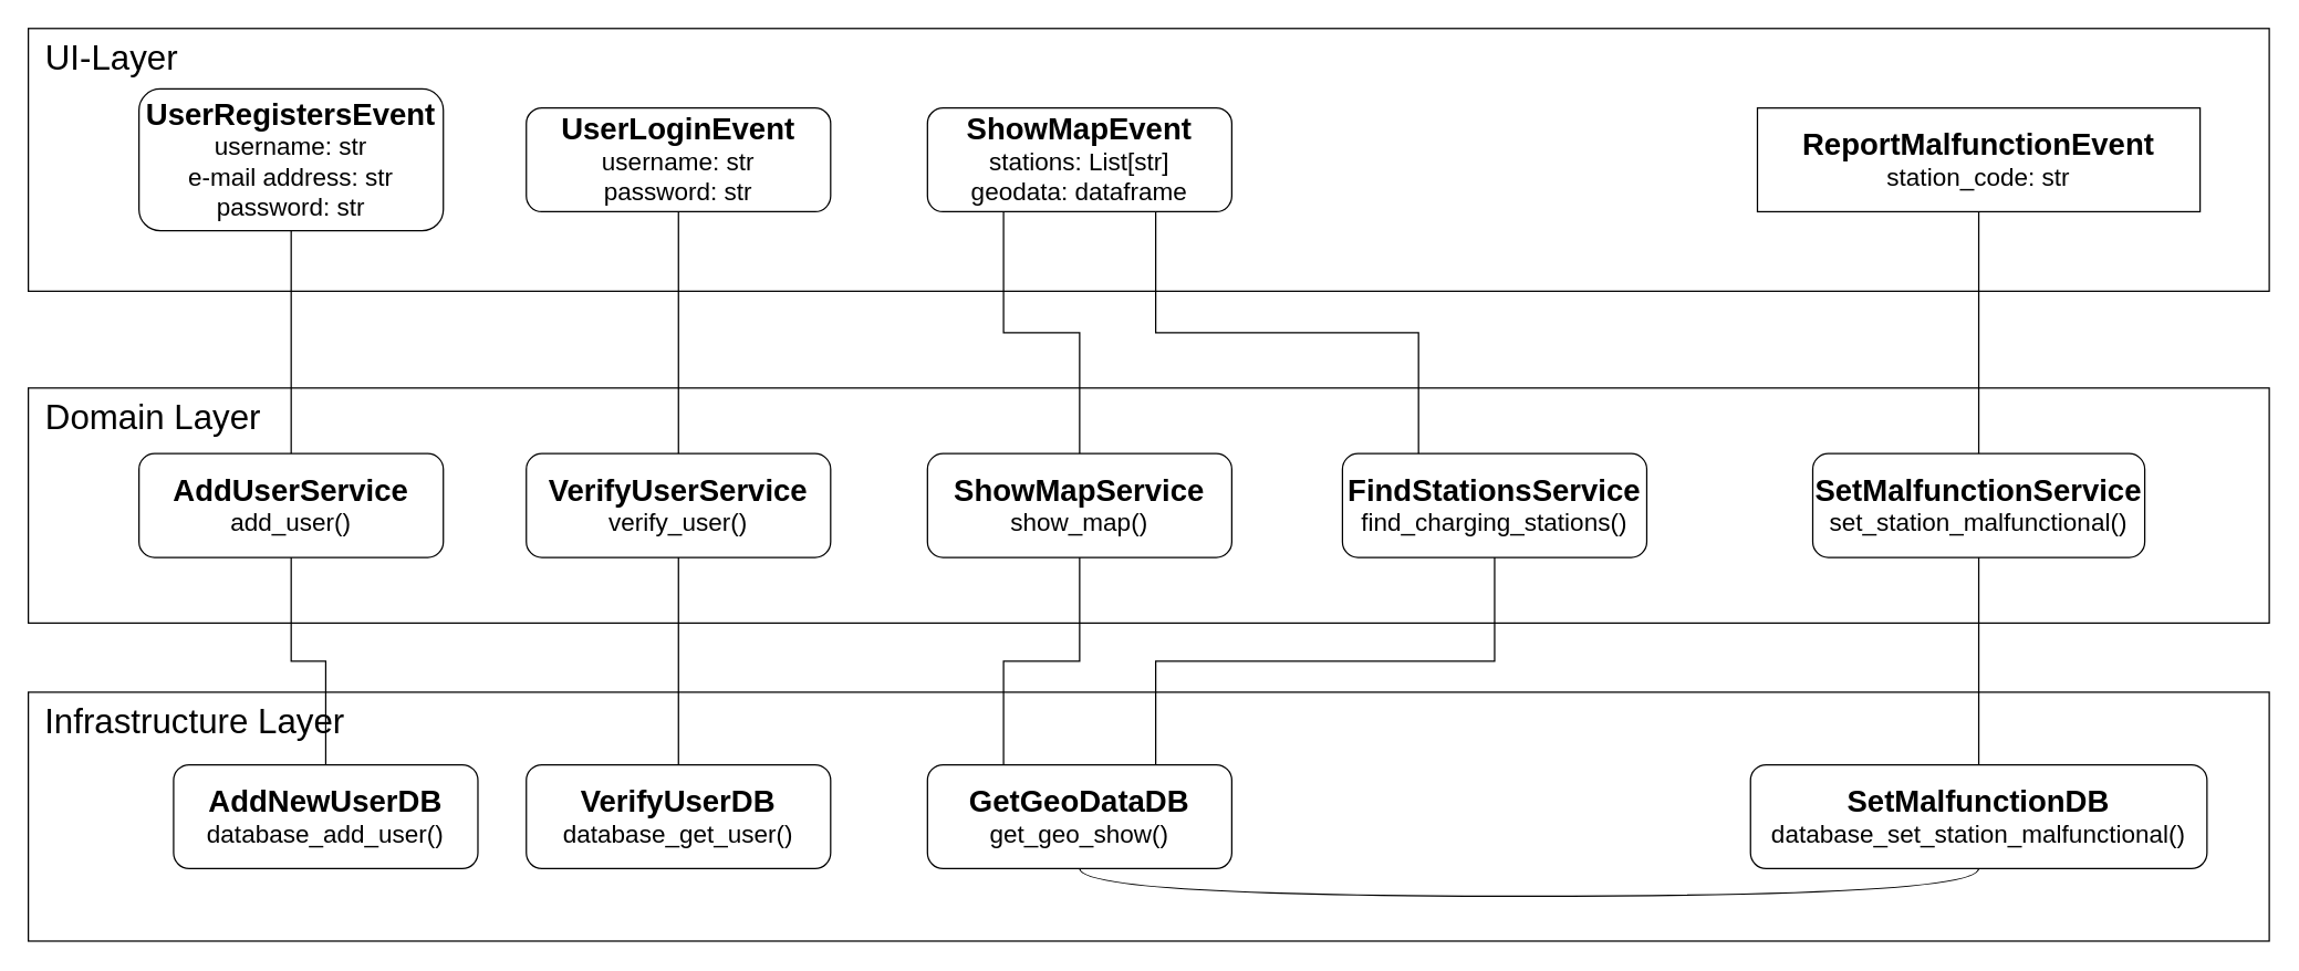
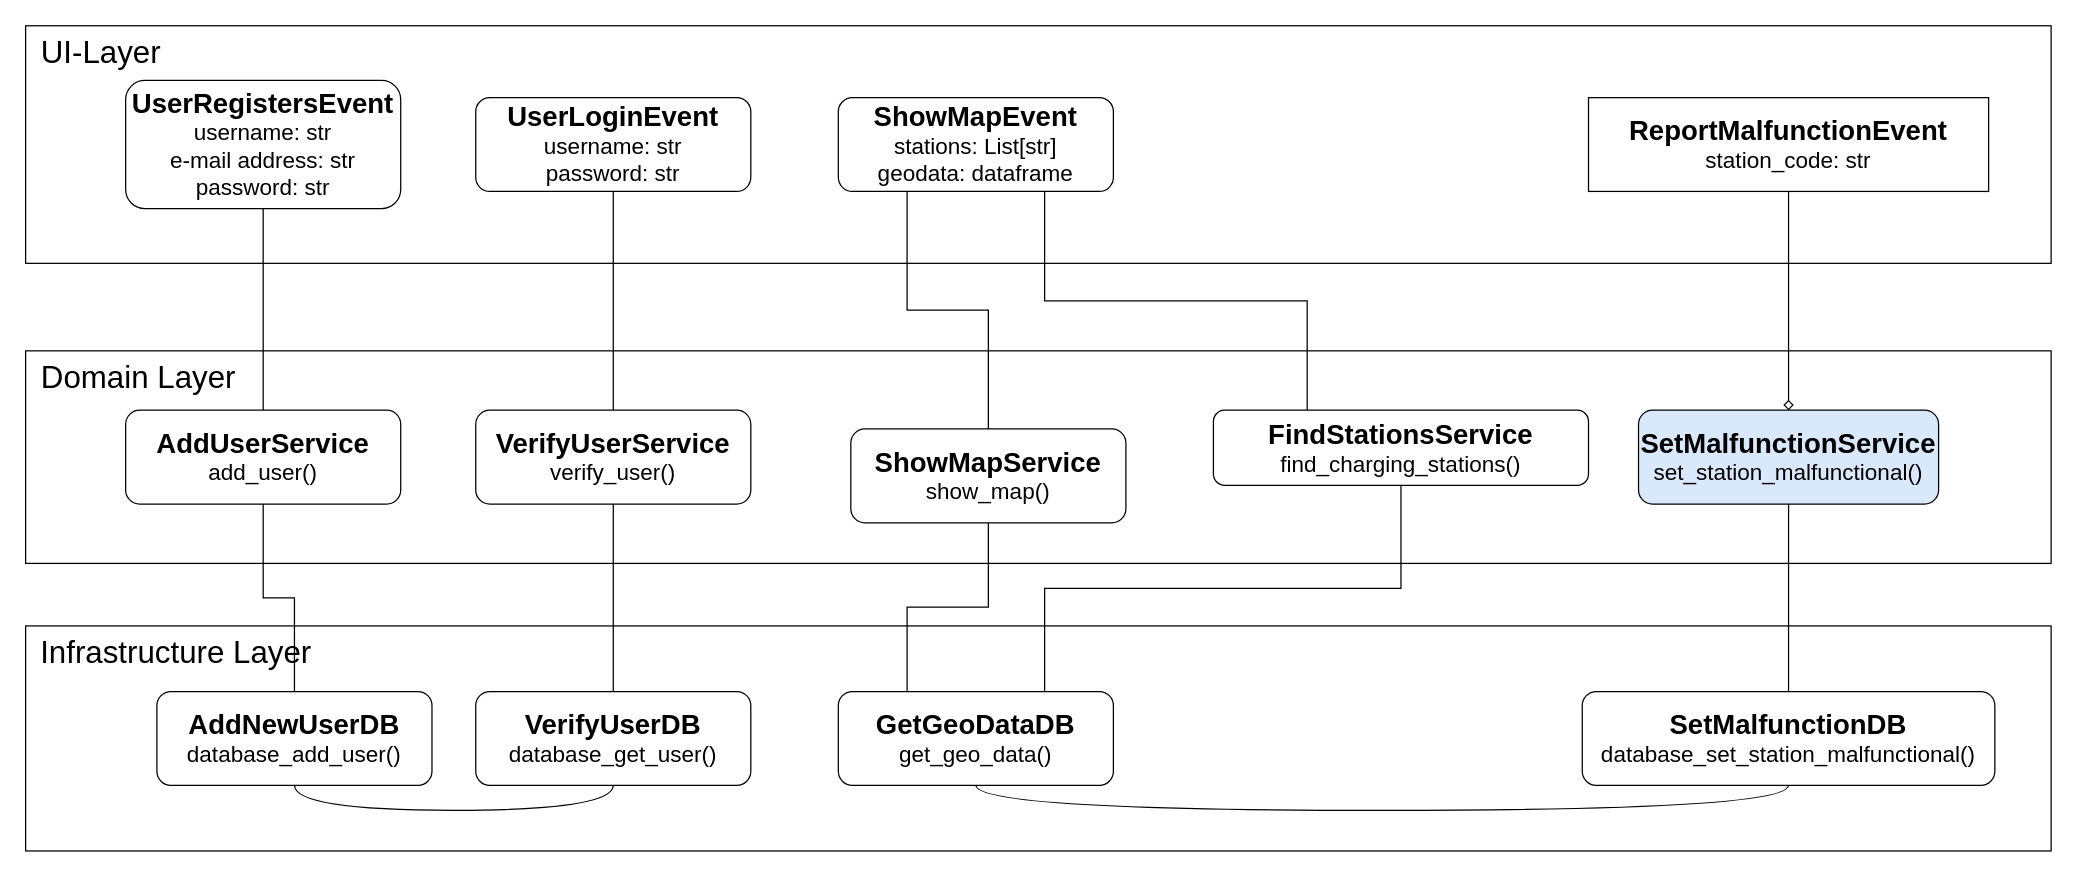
  <mxCell id="0" />
  <mxCell id="1" parent="0" />
  <mxCell id="2" value="" style="rounded=0;whiteSpace=wrap;html=1;" vertex="1" parent="1"><mxGeometry x="20" y="500" width="1620" height="180" as="geometry" /></mxCell>
  <mxCell id="3" value="" style="rounded=0;whiteSpace=wrap;html=1;" vertex="1" parent="1"><mxGeometry x="20" y="20" width="1620" height="190" as="geometry" /></mxCell>
  <mxCell id="4" value="" style="rounded=0;whiteSpace=wrap;html=1;" vertex="1" parent="1"><mxGeometry x="20" y="280" width="1620" height="170" as="geometry" /></mxCell>
  <mxCell id="5" value="&lt;font style=&quot;font-size: 25px;&quot;&gt;UI-Lay&lt;/font&gt;&lt;span style=&quot;font-size: 25px; background-color: initial;&quot;&gt;er&lt;/span&gt;" style="text;html=1;align=center;verticalAlign=middle;resizable=0;points=[];autosize=1;strokeColor=none;fillColor=none;" vertex="1" parent="1"><mxGeometry x="20" y="20" width="120" height="40" as="geometry" /></mxCell>
  <mxCell id="6" style="edgeStyle=orthogonalEdgeStyle;rounded=0;orthogonalLoop=1;jettySize=auto;html=1;exitX=0.5;exitY=1;exitDx=0;exitDy=0;endArrow=none;endFill=0;" edge="1" parent="1" source="7" target="14"><mxGeometry relative="1" as="geometry" /></mxCell>
  <mxCell id="7" value="&lt;font style=&quot;font-size: 22px;&quot;&gt;&lt;b style=&quot;&quot;&gt;UserRegistersEvent&lt;/b&gt;&lt;/font&gt;&lt;div&gt;&lt;font style=&quot;font-size: 18px;&quot;&gt;username: str&lt;/font&gt;&lt;/div&gt;&lt;div&gt;&lt;font style=&quot;font-size: 18px;&quot;&gt;e-mail address: str&lt;/font&gt;&lt;/div&gt;&lt;div&gt;&lt;font style=&quot;font-size: 18px;&quot;&gt;password: str&lt;/font&gt;&lt;/div&gt;" style="rounded=1;whiteSpace=wrap;html=1;" vertex="1" parent="1"><mxGeometry x="100" y="63.75" width="220" height="102.5" as="geometry" /></mxCell>
  <mxCell id="8" value="&lt;span style=&quot;font-size: 25px;&quot;&gt;Domain Layer&lt;/span&gt;" style="text;html=1;align=center;verticalAlign=middle;resizable=0;points=[];autosize=1;strokeColor=none;fillColor=none;" vertex="1" parent="1"><mxGeometry x="20" y="280" width="180" height="40" as="geometry" /></mxCell>
  <mxCell id="9" value="&lt;span style=&quot;font-size: 25px;&quot;&gt;Infrastructure Layer&lt;/span&gt;" style="text;html=1;align=center;verticalAlign=middle;resizable=0;points=[];autosize=1;strokeColor=none;fillColor=none;" vertex="1" parent="1"><mxGeometry x="20" y="500" width="240" height="40" as="geometry" /></mxCell>
  <mxCell id="10" style="edgeStyle=orthogonalEdgeStyle;rounded=0;orthogonalLoop=1;jettySize=auto;html=1;exitX=0.25;exitY=1;exitDx=0;exitDy=0;endArrow=none;endFill=0;" edge="1" parent="1" source="12" target="18"><mxGeometry relative="1" as="geometry" /></mxCell>
  <mxCell id="11" style="edgeStyle=orthogonalEdgeStyle;rounded=0;orthogonalLoop=1;jettySize=auto;html=1;exitX=0.75;exitY=1;exitDx=0;exitDy=0;entryX=0.25;entryY=0;entryDx=0;entryDy=0;endArrow=none;endFill=0;" edge="1" parent="1" source="12" target="27"><mxGeometry relative="1" as="geometry" /></mxCell>
  <mxCell id="12" value="&lt;font style=&quot;font-size: 22px;&quot;&gt;&lt;b style=&quot;&quot;&gt;ShowMapEvent&lt;/b&gt;&lt;/font&gt;&lt;div&gt;&lt;font style=&quot;font-size: 18px;&quot;&gt;stations: List[str]&lt;/font&gt;&lt;/div&gt;&lt;div&gt;&lt;font style=&quot;font-size: 18px;&quot;&gt;geodata: dataframe&lt;/font&gt;&lt;/div&gt;" style="rounded=1;whiteSpace=wrap;html=1;" vertex="1" parent="1"><mxGeometry x="670" y="77.5" width="220" height="75" as="geometry" /></mxCell>
  <mxCell id="13" style="edgeStyle=orthogonalEdgeStyle;rounded=0;orthogonalLoop=1;jettySize=auto;html=1;exitX=0.5;exitY=1;exitDx=0;exitDy=0;endArrow=none;endFill=0;" edge="1" parent="1" source="14" target="16"><mxGeometry relative="1" as="geometry" /></mxCell>
  <mxCell id="14" value="&lt;font style=&quot;font-size: 22px;&quot;&gt;&lt;b style=&quot;&quot;&gt;AddUserService&lt;/b&gt;&lt;/font&gt;&lt;div&gt;&lt;span style=&quot;font-size: 18px;&quot;&gt;add_user()&lt;/span&gt;&lt;/div&gt;" style="rounded=1;whiteSpace=wrap;html=1;" vertex="1" parent="1"><mxGeometry x="100" y="327.5" width="220" height="75" as="geometry" /></mxCell>
+ <mxCell id="15" style="edgeStyle=orthogonalEdgeStyle;rounded=0;orthogonalLoop=1;jettySize=auto;html=1;exitX=0.5;exitY=1;exitDx=0;exitDy=0;entryX=0.5;entryY=1;entryDx=0;entryDy=0;curved=1;endArrow=none;endFill=0;" edge="1" parent="1" source="16" target="25"><mxGeometry relative="1" as="geometry" /></mxCell>
  <mxCell id="16" value="&lt;font style=&quot;font-size: 22px;&quot;&gt;&lt;b style=&quot;&quot;&gt;AddNewUserDB&lt;/b&gt;&lt;/font&gt;&lt;div&gt;&lt;span style=&quot;font-size: 18px;&quot;&gt;database_add_user()&lt;/span&gt;&lt;/div&gt;" style="rounded=1;whiteSpace=wrap;html=1;" vertex="1" parent="1"><mxGeometry x="125" y="552.5" width="220" height="75" as="geometry" /></mxCell>
  <mxCell id="17" style="edgeStyle=orthogonalEdgeStyle;rounded=0;orthogonalLoop=1;jettySize=auto;html=1;exitX=0.5;exitY=1;exitDx=0;exitDy=0;entryX=0.25;entryY=0;entryDx=0;entryDy=0;endArrow=none;endFill=0;" edge="1" parent="1" source="18" target="20"><mxGeometry relative="1" as="geometry" /></mxCell>
- <mxCell id="18" value="&lt;font style=&quot;font-size: 22px;&quot;&gt;&lt;b style=&quot;&quot;&gt;ShowMapService&lt;/b&gt;&lt;/font&gt;&lt;div&gt;&lt;span style=&quot;font-size: 18px;&quot;&gt;show_map()&lt;/span&gt;&lt;/div&gt;" style="rounded=1;whiteSpace=wrap;html=1;" vertex="1" parent="1"><mxGeometry x="670" y="327.5" width="220" height="75" as="geometry" /></mxCell>
+ <mxCell id="18" value="&lt;font style=&quot;font-size: 22px;&quot;&gt;&lt;b style=&quot;&quot;&gt;ShowMapService&lt;/b&gt;&lt;/font&gt;&lt;div&gt;&lt;span style=&quot;font-size: 18px;&quot;&gt;show_map()&lt;/span&gt;&lt;/div&gt;" style="rounded=1;whiteSpace=wrap;html=1;" vertex="1" parent="1"><mxGeometry x="680" y="342.5" width="220" height="75" as="geometry" /></mxCell>
  <mxCell id="19" style="edgeStyle=orthogonalEdgeStyle;rounded=0;orthogonalLoop=1;jettySize=auto;html=1;exitX=0.5;exitY=1;exitDx=0;exitDy=0;entryX=0.5;entryY=1;entryDx=0;entryDy=0;curved=1;endArrow=none;endFill=0;" edge="1" parent="1" source="20" target="32"><mxGeometry relative="1" as="geometry" /></mxCell>
- <mxCell id="20" value="&lt;font style=&quot;font-size: 22px;&quot;&gt;&lt;b style=&quot;&quot;&gt;GetGeoDataDB&lt;/b&gt;&lt;/font&gt;&lt;div&gt;&lt;span style=&quot;font-size: 18px;&quot;&gt;get_geo_show()&lt;/span&gt;&lt;/div&gt;" style="rounded=1;whiteSpace=wrap;html=1;" vertex="1" parent="1"><mxGeometry x="670" y="552.5" width="220" height="75" as="geometry" /></mxCell>
+ <mxCell id="20" value="&lt;font style=&quot;font-size: 22px;&quot;&gt;&lt;b style=&quot;&quot;&gt;GetGeoDataDB&lt;/b&gt;&lt;/font&gt;&lt;div&gt;&lt;span style=&quot;font-size: 18px;&quot;&gt;get_geo_data()&lt;/span&gt;&lt;/div&gt;" style="rounded=1;whiteSpace=wrap;html=1;" vertex="1" parent="1"><mxGeometry x="670" y="552.5" width="220" height="75" as="geometry" /></mxCell>
  <mxCell id="21" style="edgeStyle=orthogonalEdgeStyle;rounded=0;orthogonalLoop=1;jettySize=auto;html=1;exitX=0.5;exitY=1;exitDx=0;exitDy=0;endArrow=none;endFill=0;" edge="1" parent="1" source="22" target="24"><mxGeometry relative="1" as="geometry" /></mxCell>
  <mxCell id="22" value="&lt;font style=&quot;font-size: 22px;&quot;&gt;&lt;b style=&quot;&quot;&gt;UserLoginEvent&lt;/b&gt;&lt;/font&gt;&lt;div&gt;&lt;font style=&quot;font-size: 18px;&quot;&gt;username: str&lt;/font&gt;&lt;/div&gt;&lt;div&gt;&lt;font style=&quot;font-size: 18px;&quot;&gt;password: str&lt;/font&gt;&lt;/div&gt;" style="rounded=1;whiteSpace=wrap;html=1;" vertex="1" parent="1"><mxGeometry x="380" y="77.5" width="220" height="75" as="geometry" /></mxCell>
  <mxCell id="23" style="edgeStyle=orthogonalEdgeStyle;rounded=0;orthogonalLoop=1;jettySize=auto;html=1;exitX=0.5;exitY=1;exitDx=0;exitDy=0;entryX=0.5;entryY=0;entryDx=0;entryDy=0;endArrow=none;endFill=0;" edge="1" parent="1" source="24" target="25"><mxGeometry relative="1" as="geometry" /></mxCell>
  <mxCell id="24" value="&lt;font style=&quot;font-size: 22px;&quot;&gt;&lt;b style=&quot;&quot;&gt;VerifyUserService&lt;/b&gt;&lt;/font&gt;&lt;div&gt;&lt;span style=&quot;font-size: 18px;&quot;&gt;verify_user()&lt;/span&gt;&lt;/div&gt;" style="rounded=1;whiteSpace=wrap;html=1;" vertex="1" parent="1"><mxGeometry x="380" y="327.5" width="220" height="75" as="geometry" /></mxCell>
  <mxCell id="25" value="&lt;font style=&quot;font-size: 22px;&quot;&gt;&lt;b style=&quot;&quot;&gt;VerifyUserDB&lt;/b&gt;&lt;/font&gt;&lt;div&gt;&lt;span style=&quot;font-size: 18px;&quot;&gt;database_get_user()&lt;/span&gt;&lt;/div&gt;" style="rounded=1;whiteSpace=wrap;html=1;" vertex="1" parent="1"><mxGeometry x="380" y="552.5" width="220" height="75" as="geometry" /></mxCell>
  <mxCell id="26" style="edgeStyle=orthogonalEdgeStyle;rounded=0;orthogonalLoop=1;jettySize=auto;html=1;exitX=0.5;exitY=1;exitDx=0;exitDy=0;entryX=0.75;entryY=0;entryDx=0;entryDy=0;endArrow=none;endFill=0;" edge="1" parent="1" source="27" target="20"><mxGeometry relative="1" as="geometry" /></mxCell>
- <mxCell id="27" value="&lt;font style=&quot;font-size: 22px;&quot;&gt;&lt;b style=&quot;&quot;&gt;FindStationsService&lt;/b&gt;&lt;/font&gt;&lt;div&gt;&lt;span style=&quot;font-size: 18px;&quot;&gt;find_charging_stations()&lt;/span&gt;&lt;/div&gt;" style="rounded=1;whiteSpace=wrap;html=1;" vertex="1" parent="1"><mxGeometry x="970" y="327.5" width="220" height="75" as="geometry" /></mxCell>
- <mxCell id="28" style="edgeStyle=orthogonalEdgeStyle;rounded=0;orthogonalLoop=1;jettySize=auto;html=1;exitX=0.5;exitY=1;exitDx=0;exitDy=0;entryX=0.5;entryY=0;entryDx=0;entryDy=0;endArrow=none;endFill=0;" edge="1" parent="1" source="29" target="31"><mxGeometry relative="1" as="geometry" /></mxCell>
+ <mxCell id="27" value="&lt;font style=&quot;font-size: 22px;&quot;&gt;&lt;b style=&quot;&quot;&gt;FindStationsService&lt;/b&gt;&lt;/font&gt;&lt;div&gt;&lt;span style=&quot;font-size: 18px;&quot;&gt;find_charging_stations()&lt;/span&gt;&lt;/div&gt;" style="rounded=1;whiteSpace=wrap;html=1;" vertex="1" parent="1"><mxGeometry x="970" y="327.5" width="300" height="60" as="geometry" /></mxCell>
+ <mxCell id="28" style="edgeStyle=orthogonalEdgeStyle;rounded=0;orthogonalLoop=1;jettySize=auto;html=1;exitX=0.5;exitY=1;exitDx=0;exitDy=0;entryX=0.5;entryY=0;entryDx=0;entryDy=0;endArrow=diamond;endFill=0;" edge="1" parent="1" source="29" target="31"><mxGeometry relative="1" as="geometry" /></mxCell>
  <mxCell id="29" value="&lt;font style=&quot;font-size: 22px;&quot;&gt;&lt;b style=&quot;&quot;&gt;ReportMalfunctionEvent&lt;/b&gt;&lt;/font&gt;&lt;div&gt;&lt;font style=&quot;font-size: 18px;&quot;&gt;station_code: str&lt;/font&gt;&lt;/div&gt;" style="whiteSpace=wrap;html=1;rounded=0;" vertex="1" parent="1"><mxGeometry x="1270" y="77.5" width="320" height="75" as="geometry" /></mxCell>
  <mxCell id="30" style="edgeStyle=orthogonalEdgeStyle;rounded=0;orthogonalLoop=1;jettySize=auto;html=1;exitX=0.5;exitY=1;exitDx=0;exitDy=0;entryX=0.5;entryY=0;entryDx=0;entryDy=0;endArrow=none;endFill=0;" edge="1" parent="1" source="31" target="32"><mxGeometry relative="1" as="geometry" /></mxCell>
- <mxCell id="31" value="&lt;font style=&quot;font-size: 22px;&quot;&gt;&lt;b style=&quot;&quot;&gt;SetMalfunctionService&lt;/b&gt;&lt;/font&gt;&lt;div&gt;&lt;span style=&quot;font-size: 18px;&quot;&gt;set_station_malfunctional()&lt;/span&gt;&lt;/div&gt;" style="rounded=1;whiteSpace=wrap;html=1;" vertex="1" parent="1"><mxGeometry x="1310" y="327.5" width="240" height="75" as="geometry" /></mxCell>
+ <mxCell id="31" value="&lt;font style=&quot;font-size: 22px;&quot;&gt;&lt;b style=&quot;&quot;&gt;SetMalfunctionService&lt;/b&gt;&lt;/font&gt;&lt;div&gt;&lt;span style=&quot;font-size: 18px;&quot;&gt;set_station_malfunctional()&lt;/span&gt;&lt;/div&gt;" style="rounded=1;whiteSpace=wrap;html=1;fillColor=#dae8fc;" vertex="1" parent="1"><mxGeometry x="1310" y="327.5" width="240" height="75" as="geometry" /></mxCell>
  <mxCell id="32" value="&lt;font style=&quot;font-size: 22px;&quot;&gt;&lt;b style=&quot;&quot;&gt;SetMalfunctionDB&lt;/b&gt;&lt;/font&gt;&lt;div&gt;&lt;span style=&quot;font-size: 18px;&quot;&gt;database_set_station_malfunctional()&lt;/span&gt;&lt;/div&gt;" style="rounded=1;whiteSpace=wrap;html=1;" vertex="1" parent="1"><mxGeometry x="1265" y="552.5" width="330" height="75" as="geometry" /></mxCell>
